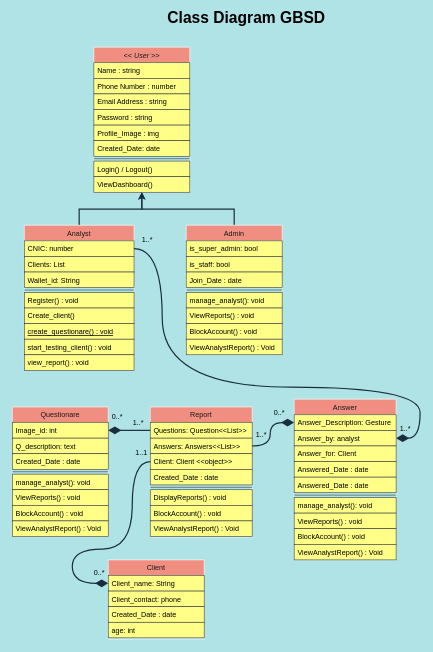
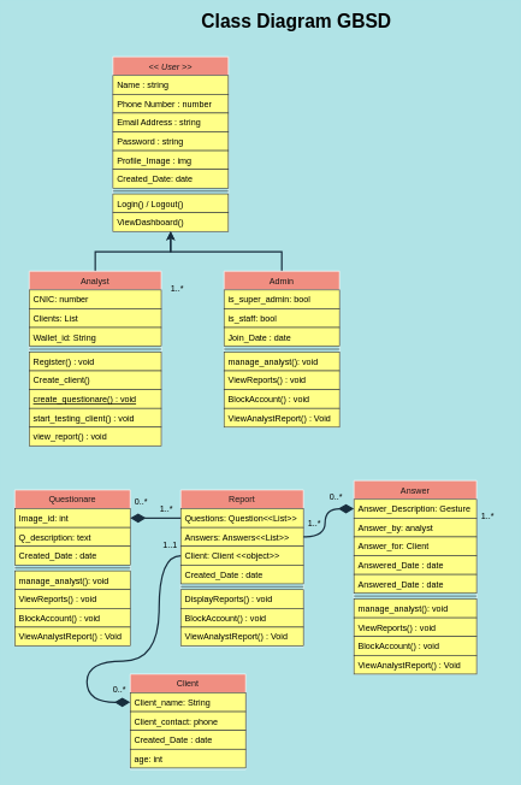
  <mxCell id="0" />
  <mxCell id="1" parent="0" />
  <mxCell id="2" value="&lt;&lt; User &gt;&gt;" style="swimlane;fontStyle=2;align=center;verticalAlign=top;childLayout=stackLayout;horizontal=1;startSize=26;horizontalStack=0;resizeParent=1;resizeLast=0;collapsible=1;marginBottom=0;rounded=0;shadow=0;strokeWidth=1;fillColor=#F08E81;strokeColor=#FFFFFF;fontColor=#1A1A1A;" vertex="1" parent="1"><mxGeometry x="156" y="78" width="160" height="242" as="geometry"><mxRectangle x="230" y="140" width="160" height="26" as="alternateBounds" /></mxGeometry></mxCell>
  <mxCell id="3" value="Name : string" style="text;align=left;verticalAlign=top;spacingLeft=4;spacingRight=4;overflow=hidden;rotatable=0;points=[[0,0.5],[1,0.5]];portConstraint=eastwest;fillColor=#ffff88;strokeColor=#36393d;" vertex="1" parent="2"><mxGeometry y="26" width="160" height="26" as="geometry" /></mxCell>
  <mxCell id="4" value="Phone Number : number" style="text;align=left;verticalAlign=top;spacingLeft=4;spacingRight=4;overflow=hidden;rotatable=0;points=[[0,0.5],[1,0.5]];portConstraint=eastwest;rounded=0;shadow=0;html=0;fillColor=#ffff88;strokeColor=#36393d;" vertex="1" parent="2"><mxGeometry y="52" width="160" height="26" as="geometry" /></mxCell>
  <mxCell id="5" value="Email Address : string" style="text;align=left;verticalAlign=top;spacingLeft=4;spacingRight=4;overflow=hidden;rotatable=0;points=[[0,0.5],[1,0.5]];portConstraint=eastwest;rounded=0;shadow=0;html=0;fillColor=#ffff88;strokeColor=#36393d;" vertex="1" parent="2"><mxGeometry y="78" width="160" height="26" as="geometry" /></mxCell>
  <mxCell id="6" value="Password : string" style="text;align=left;verticalAlign=top;spacingLeft=4;spacingRight=4;overflow=hidden;rotatable=0;points=[[0,0.5],[1,0.5]];portConstraint=eastwest;rounded=0;shadow=0;html=0;fillColor=#ffff88;strokeColor=#36393d;" vertex="1" parent="2"><mxGeometry y="104" width="160" height="26" as="geometry" /></mxCell>
  <mxCell id="7" value="Profile_Image : img" style="text;align=left;verticalAlign=top;spacingLeft=4;spacingRight=4;overflow=hidden;rotatable=0;points=[[0,0.5],[1,0.5]];portConstraint=eastwest;rounded=0;shadow=0;html=0;fillColor=#ffff88;strokeColor=#36393d;" vertex="1" parent="2"><mxGeometry y="130" width="160" height="26" as="geometry" /></mxCell>
  <mxCell id="8" value="Created_Date: date" style="text;align=left;verticalAlign=top;spacingLeft=4;spacingRight=4;overflow=hidden;rotatable=0;points=[[0,0.5],[1,0.5]];portConstraint=eastwest;rounded=0;shadow=0;html=0;fillColor=#ffff88;strokeColor=#36393d;" vertex="1" parent="2"><mxGeometry y="156" width="160" height="26" as="geometry" /></mxCell>
  <mxCell id="9" value="" style="line;html=1;strokeWidth=1;align=left;verticalAlign=middle;spacingTop=-1;spacingLeft=3;spacingRight=3;rotatable=0;labelPosition=right;points=[];portConstraint=eastwest;labelBackgroundColor=#B0E3E6;fillColor=#ffff88;strokeColor=#36393d;" vertex="1" parent="2"><mxGeometry y="182" width="160" height="8" as="geometry" /></mxCell>
  <mxCell id="10" value="Login() / Logout()" style="text;align=left;verticalAlign=top;spacingLeft=4;spacingRight=4;overflow=hidden;rotatable=0;points=[[0,0.5],[1,0.5]];portConstraint=eastwest;fillColor=#ffff88;strokeColor=#36393d;" vertex="1" parent="2"><mxGeometry y="190" width="160" height="26" as="geometry" /></mxCell>
  <mxCell id="11" value="ViewDashboard()" style="text;align=left;verticalAlign=top;spacingLeft=4;spacingRight=4;overflow=hidden;rotatable=0;points=[[0,0.5],[1,0.5]];portConstraint=eastwest;fillColor=#ffff88;strokeColor=#36393d;" vertex="1" parent="2"><mxGeometry y="216" width="160" height="26" as="geometry" /></mxCell>
  <mxCell id="12" style="edgeStyle=elbowEdgeStyle;rounded=0;sketch=0;orthogonalLoop=1;jettySize=auto;html=1;exitX=0.5;exitY=0;exitDx=0;exitDy=0;entryX=0.5;entryY=1;entryDx=0;entryDy=0;fontColor=#1A1A1A;strokeColor=#182E3E;elbow=vertical;strokeWidth=2;" edge="1" parent="1" source="13" target="2"><mxGeometry relative="1" as="geometry" /></mxCell>
  <mxCell id="13" value="Analyst" style="swimlane;fontStyle=0;align=center;verticalAlign=top;childLayout=stackLayout;horizontal=1;startSize=26;horizontalStack=0;resizeParent=1;resizeLast=0;collapsible=1;marginBottom=0;rounded=0;shadow=0;strokeWidth=1;fillColor=#F08E81;strokeColor=#FFFFFF;fontColor=#1A1A1A;" vertex="1" parent="1"><mxGeometry x="40" y="375" width="183" height="242" as="geometry"><mxRectangle x="130" y="380" width="160" height="26" as="alternateBounds" /></mxGeometry></mxCell>
  <mxCell id="14" value="CNIC: number" style="text;align=left;verticalAlign=top;spacingLeft=4;spacingRight=4;overflow=hidden;rotatable=0;points=[[0,0.5],[1,0.5]];portConstraint=eastwest;fillColor=#ffff88;strokeColor=#36393d;" vertex="1" parent="13"><mxGeometry y="26" width="183" height="26" as="geometry" /></mxCell>
  <mxCell id="15" value="Clients: List" style="text;align=left;verticalAlign=top;spacingLeft=4;spacingRight=4;overflow=hidden;rotatable=0;points=[[0,0.5],[1,0.5]];portConstraint=eastwest;fillColor=#ffff88;strokeColor=#36393d;" vertex="1" parent="13"><mxGeometry y="52" width="183" height="26" as="geometry" /></mxCell>
  <mxCell id="16" value="Wallet_id: String" style="text;align=left;verticalAlign=top;spacingLeft=4;spacingRight=4;overflow=hidden;rotatable=0;points=[[0,0.5],[1,0.5]];portConstraint=eastwest;fillColor=#ffff88;strokeColor=#36393d;" vertex="1" parent="13"><mxGeometry y="78" width="183" height="26" as="geometry" /></mxCell>
  <mxCell id="17" value="" style="line;html=1;strokeWidth=1;align=left;verticalAlign=middle;spacingTop=-1;spacingLeft=3;spacingRight=3;rotatable=0;labelPosition=right;points=[];portConstraint=eastwest;labelBackgroundColor=#B0E3E6;fillColor=#ffff88;strokeColor=#36393d;" vertex="1" parent="13"><mxGeometry y="104" width="183" height="8" as="geometry" /></mxCell>
  <mxCell id="18" value="Register() : void" style="text;align=left;verticalAlign=top;spacingLeft=4;spacingRight=4;overflow=hidden;rotatable=0;points=[[0,0.5],[1,0.5]];portConstraint=eastwest;fillColor=#ffff88;strokeColor=#36393d;" vertex="1" parent="13"><mxGeometry y="112" width="183" height="26" as="geometry" /></mxCell>
  <mxCell id="19" value="Create_client()" style="text;align=left;verticalAlign=top;spacingLeft=4;spacingRight=4;overflow=hidden;rotatable=0;points=[[0,0.5],[1,0.5]];portConstraint=eastwest;fillColor=#ffff88;strokeColor=#36393d;" vertex="1" parent="13"><mxGeometry y="138" width="183" height="26" as="geometry" /></mxCell>
  <mxCell id="20" value="create_questionare() : void" style="text;align=left;verticalAlign=top;spacingLeft=4;spacingRight=4;overflow=hidden;rotatable=0;points=[[0,0.5],[1,0.5]];portConstraint=eastwest;fontStyle=4;fillColor=#ffff88;strokeColor=#36393d;" vertex="1" parent="13"><mxGeometry y="164" width="183" height="26" as="geometry" /></mxCell>
  <mxCell id="21" value="start_testing_client() : void" style="text;align=left;verticalAlign=top;spacingLeft=4;spacingRight=4;overflow=hidden;rotatable=0;points=[[0,0.5],[1,0.5]];portConstraint=eastwest;fillColor=#ffff88;strokeColor=#36393d;" vertex="1" parent="13"><mxGeometry y="190" width="183" height="26" as="geometry" /></mxCell>
  <mxCell id="22" value="view_report() : void" style="text;align=left;verticalAlign=top;spacingLeft=4;spacingRight=4;overflow=hidden;rotatable=0;points=[[0,0.5],[1,0.5]];portConstraint=eastwest;fillColor=#ffff88;strokeColor=#36393d;" vertex="1" parent="13"><mxGeometry y="216" width="183" height="26" as="geometry" /></mxCell>
  <mxCell id="23" style="edgeStyle=elbowEdgeStyle;rounded=0;sketch=0;orthogonalLoop=1;jettySize=auto;elbow=vertical;html=1;exitX=0.5;exitY=0;exitDx=0;exitDy=0;entryX=0.5;entryY=1;entryDx=0;entryDy=0;fontColor=#1A1A1A;strokeColor=#182E3E;strokeWidth=2;" edge="1" parent="1" source="24" target="2"><mxGeometry relative="1" as="geometry" /></mxCell>
  <mxCell id="24" value="Admin" style="swimlane;fontStyle=0;align=center;verticalAlign=top;childLayout=stackLayout;horizontal=1;startSize=26;horizontalStack=0;resizeParent=1;resizeLast=0;collapsible=1;marginBottom=0;rounded=0;shadow=0;strokeWidth=1;fillColor=#F08E81;strokeColor=#FFFFFF;fontColor=#1A1A1A;" vertex="1" parent="1"><mxGeometry x="310" y="375" width="160" height="216" as="geometry"><mxRectangle x="340" y="380" width="170" height="26" as="alternateBounds" /></mxGeometry></mxCell>
  <mxCell id="25" value="is_super_admin: bool" style="text;align=left;verticalAlign=top;spacingLeft=4;spacingRight=4;overflow=hidden;rotatable=0;points=[[0,0.5],[1,0.5]];portConstraint=eastwest;fillColor=#ffff88;strokeColor=#36393d;" vertex="1" parent="24"><mxGeometry y="26" width="160" height="26" as="geometry" /></mxCell>
  <mxCell id="26" value="is_staff: bool" style="text;align=left;verticalAlign=top;spacingLeft=4;spacingRight=4;overflow=hidden;rotatable=0;points=[[0,0.5],[1,0.5]];portConstraint=eastwest;fillColor=#ffff88;strokeColor=#36393d;" vertex="1" parent="24"><mxGeometry y="52" width="160" height="26" as="geometry" /></mxCell>
  <mxCell id="27" value="Join_Date : date" style="text;align=left;verticalAlign=top;spacingLeft=4;spacingRight=4;overflow=hidden;rotatable=0;points=[[0,0.5],[1,0.5]];portConstraint=eastwest;fillColor=#ffff88;strokeColor=#36393d;" vertex="1" parent="24"><mxGeometry y="78" width="160" height="26" as="geometry" /></mxCell>
  <mxCell id="28" value="" style="line;html=1;strokeWidth=1;align=left;verticalAlign=middle;spacingTop=-1;spacingLeft=3;spacingRight=3;rotatable=0;labelPosition=right;points=[];portConstraint=eastwest;labelBackgroundColor=#B0E3E6;fillColor=#ffff88;strokeColor=#36393d;" vertex="1" parent="24"><mxGeometry y="104" width="160" height="8" as="geometry" /></mxCell>
  <mxCell id="29" value="manage_analyst(): void" style="text;align=left;verticalAlign=top;spacingLeft=4;spacingRight=4;overflow=hidden;rotatable=0;points=[[0,0.5],[1,0.5]];portConstraint=eastwest;fillColor=#ffff88;strokeColor=#36393d;" vertex="1" parent="24"><mxGeometry y="112" width="160" height="26" as="geometry" /></mxCell>
  <mxCell id="30" value="ViewReports() : void" style="text;align=left;verticalAlign=top;spacingLeft=4;spacingRight=4;overflow=hidden;rotatable=0;points=[[0,0.5],[1,0.5]];portConstraint=eastwest;fillColor=#ffff88;strokeColor=#36393d;" vertex="1" parent="24"><mxGeometry y="138" width="160" height="26" as="geometry" /></mxCell>
  <mxCell id="31" value="BlockAccount() : void" style="text;align=left;verticalAlign=top;spacingLeft=4;spacingRight=4;overflow=hidden;rotatable=0;points=[[0,0.5],[1,0.5]];portConstraint=eastwest;fillColor=#ffff88;strokeColor=#36393d;" vertex="1" parent="24"><mxGeometry y="164" width="160" height="26" as="geometry" /></mxCell>
  <mxCell id="32" value="ViewAnalystReport() : Void" style="text;align=left;verticalAlign=top;spacingLeft=4;spacingRight=4;overflow=hidden;rotatable=0;points=[[0,0.5],[1,0.5]];portConstraint=eastwest;fillColor=#ffff88;strokeColor=#36393d;" vertex="1" parent="24"><mxGeometry y="190" width="160" height="26" as="geometry" /></mxCell>
  <mxCell id="33" value="&lt;font style=&quot;font-size: 26px&quot;&gt;&lt;b&gt;Class Diagram GBSD&lt;/b&gt;&lt;/font&gt;" style="text;html=1;align=center;verticalAlign=middle;resizable=0;points=[];autosize=1;strokeColor=none;fillColor=none;fontColor=#000000;" vertex="1" parent="1"><mxGeometry x="270" y="20" width="280" height="20" as="geometry" /></mxCell>
  <mxCell id="34" value="Questionare" style="swimlane;fontStyle=0;align=center;verticalAlign=top;childLayout=stackLayout;horizontal=1;startSize=26;horizontalStack=0;resizeParent=1;resizeLast=0;collapsible=1;marginBottom=0;rounded=0;shadow=0;strokeWidth=1;fillColor=#F08E81;strokeColor=#FFFFFF;fontColor=#1A1A1A;" vertex="1" parent="1"><mxGeometry x="20" y="678" width="160" height="216" as="geometry"><mxRectangle x="340" y="380" width="170" height="26" as="alternateBounds" /></mxGeometry></mxCell>
  <mxCell id="35" value="Image_id: int" style="text;align=left;verticalAlign=top;spacingLeft=4;spacingRight=4;overflow=hidden;rotatable=0;points=[[0,0.5],[1,0.5]];portConstraint=eastwest;fillColor=#ffff88;strokeColor=#36393d;" vertex="1" parent="34"><mxGeometry y="26" width="160" height="26" as="geometry" /></mxCell>
  <mxCell id="36" value="Q_description: text" style="text;align=left;verticalAlign=top;spacingLeft=4;spacingRight=4;overflow=hidden;rotatable=0;points=[[0,0.5],[1,0.5]];portConstraint=eastwest;fillColor=#ffff88;strokeColor=#36393d;" vertex="1" parent="34"><mxGeometry y="52" width="160" height="26" as="geometry" /></mxCell>
  <mxCell id="37" value="Created_Date : date" style="text;align=left;verticalAlign=top;spacingLeft=4;spacingRight=4;overflow=hidden;rotatable=0;points=[[0,0.5],[1,0.5]];portConstraint=eastwest;fillColor=#ffff88;strokeColor=#36393d;" vertex="1" parent="34"><mxGeometry y="78" width="160" height="26" as="geometry" /></mxCell>
  <mxCell id="38" value="" style="line;html=1;strokeWidth=1;align=left;verticalAlign=middle;spacingTop=-1;spacingLeft=3;spacingRight=3;rotatable=0;labelPosition=right;points=[];portConstraint=eastwest;labelBackgroundColor=#B0E3E6;fillColor=#ffff88;strokeColor=#36393d;" vertex="1" parent="34"><mxGeometry y="104" width="160" height="8" as="geometry" /></mxCell>
  <mxCell id="39" value="manage_analyst(): void" style="text;align=left;verticalAlign=top;spacingLeft=4;spacingRight=4;overflow=hidden;rotatable=0;points=[[0,0.5],[1,0.5]];portConstraint=eastwest;fillColor=#ffff88;strokeColor=#36393d;" vertex="1" parent="34"><mxGeometry y="112" width="160" height="26" as="geometry" /></mxCell>
  <mxCell id="40" value="ViewReports() : void" style="text;align=left;verticalAlign=top;spacingLeft=4;spacingRight=4;overflow=hidden;rotatable=0;points=[[0,0.5],[1,0.5]];portConstraint=eastwest;fillColor=#ffff88;strokeColor=#36393d;" vertex="1" parent="34"><mxGeometry y="138" width="160" height="26" as="geometry" /></mxCell>
  <mxCell id="41" value="BlockAccount() : void" style="text;align=left;verticalAlign=top;spacingLeft=4;spacingRight=4;overflow=hidden;rotatable=0;points=[[0,0.5],[1,0.5]];portConstraint=eastwest;fillColor=#ffff88;strokeColor=#36393d;" vertex="1" parent="34"><mxGeometry y="164" width="160" height="26" as="geometry" /></mxCell>
  <mxCell id="42" value="ViewAnalystReport() : Void" style="text;align=left;verticalAlign=top;spacingLeft=4;spacingRight=4;overflow=hidden;rotatable=0;points=[[0,0.5],[1,0.5]];portConstraint=eastwest;fillColor=#ffff88;strokeColor=#36393d;" vertex="1" parent="34"><mxGeometry y="190" width="160" height="26" as="geometry" /></mxCell>
- <mxCell id="43" style="edgeStyle=orthogonalEdgeStyle;rounded=0;sketch=0;orthogonalLoop=1;jettySize=auto;html=1;exitX=1;exitY=0.5;exitDx=0;exitDy=0;entryX=1;entryY=0.5;entryDx=0;entryDy=0;fontSize=26;fontColor=#000000;strokeColor=#182E3E;strokeWidth=2;curved=1;endArrow=none;endFill=0;startArrow=diamondThin;startFill=1;sourcePerimeterSpacing=14;targetPerimeterSpacing=15;endSize=8;startSize=16;" edge="1" parent="1" source="46" target="14"><mxGeometry relative="1" as="geometry"><Array as="points"><mxPoint x="700" y="730" /><mxPoint x="700" y="645" /><mxPoint x="270" y="645" /><mxPoint x="270" y="414" /></Array></mxGeometry></mxCell>
  <mxCell id="44" value="Answer" style="swimlane;fontStyle=0;align=center;verticalAlign=top;childLayout=stackLayout;horizontal=1;startSize=26;horizontalStack=0;resizeParent=1;resizeLast=0;collapsible=1;marginBottom=0;rounded=0;shadow=0;strokeWidth=1;fillColor=#F08E81;strokeColor=#FFFFFF;fontColor=#1A1A1A;" vertex="1" parent="1"><mxGeometry x="490" y="665" width="170" height="268" as="geometry"><mxRectangle x="340" y="380" width="170" height="26" as="alternateBounds" /></mxGeometry></mxCell>
  <mxCell id="45" value="Answer_Description: Gesture" style="text;align=left;verticalAlign=top;spacingLeft=4;spacingRight=4;overflow=hidden;rotatable=0;points=[[0,0.5],[1,0.5]];portConstraint=eastwest;fillColor=#ffff88;strokeColor=#36393d;" vertex="1" parent="44"><mxGeometry y="26" width="170" height="26" as="geometry" /></mxCell>
  <mxCell id="46" value="Answer_by: analyst" style="text;align=left;verticalAlign=top;spacingLeft=4;spacingRight=4;overflow=hidden;rotatable=0;points=[[0,0.5],[1,0.5]];portConstraint=eastwest;fillColor=#ffff88;strokeColor=#36393d;" vertex="1" parent="44"><mxGeometry y="52" width="170" height="26" as="geometry" /></mxCell>
  <mxCell id="47" value="Answer_for: Client" style="text;align=left;verticalAlign=top;spacingLeft=4;spacingRight=4;overflow=hidden;rotatable=0;points=[[0,0.5],[1,0.5]];portConstraint=eastwest;fillColor=#ffff88;strokeColor=#36393d;" vertex="1" parent="44"><mxGeometry y="78" width="170" height="26" as="geometry" /></mxCell>
  <mxCell id="48" value="Answered_Date : date" style="text;align=left;verticalAlign=top;spacingLeft=4;spacingRight=4;overflow=hidden;rotatable=0;points=[[0,0.5],[1,0.5]];portConstraint=eastwest;fillColor=#ffff88;strokeColor=#36393d;" vertex="1" parent="44"><mxGeometry y="104" width="170" height="26" as="geometry" /></mxCell>
  <mxCell id="49" value="Answered_Date : date" style="text;align=left;verticalAlign=top;spacingLeft=4;spacingRight=4;overflow=hidden;rotatable=0;points=[[0,0.5],[1,0.5]];portConstraint=eastwest;fillColor=#ffff88;strokeColor=#36393d;" vertex="1" parent="44"><mxGeometry y="130" width="170" height="26" as="geometry" /></mxCell>
  <mxCell id="50" value="" style="line;html=1;strokeWidth=1;align=left;verticalAlign=middle;spacingTop=-1;spacingLeft=3;spacingRight=3;rotatable=0;labelPosition=right;points=[];portConstraint=eastwest;labelBackgroundColor=#B0E3E6;fillColor=#ffff88;strokeColor=#36393d;" vertex="1" parent="44"><mxGeometry y="156" width="170" height="8" as="geometry" /></mxCell>
  <mxCell id="51" value="manage_analyst(): void" style="text;align=left;verticalAlign=top;spacingLeft=4;spacingRight=4;overflow=hidden;rotatable=0;points=[[0,0.5],[1,0.5]];portConstraint=eastwest;fillColor=#ffff88;strokeColor=#36393d;" vertex="1" parent="44"><mxGeometry y="164" width="170" height="26" as="geometry" /></mxCell>
  <mxCell id="52" value="ViewReports() : void" style="text;align=left;verticalAlign=top;spacingLeft=4;spacingRight=4;overflow=hidden;rotatable=0;points=[[0,0.5],[1,0.5]];portConstraint=eastwest;fillColor=#ffff88;strokeColor=#36393d;" vertex="1" parent="44"><mxGeometry y="190" width="170" height="26" as="geometry" /></mxCell>
  <mxCell id="53" value="BlockAccount() : void" style="text;align=left;verticalAlign=top;spacingLeft=4;spacingRight=4;overflow=hidden;rotatable=0;points=[[0,0.5],[1,0.5]];portConstraint=eastwest;fillColor=#ffff88;strokeColor=#36393d;" vertex="1" parent="44"><mxGeometry y="216" width="170" height="26" as="geometry" /></mxCell>
  <mxCell id="54" value="ViewAnalystReport() : Void" style="text;align=left;verticalAlign=top;spacingLeft=4;spacingRight=4;overflow=hidden;rotatable=0;points=[[0,0.5],[1,0.5]];portConstraint=eastwest;fillColor=#ffff88;strokeColor=#36393d;" vertex="1" parent="44"><mxGeometry y="242" width="170" height="26" as="geometry" /></mxCell>
  <mxCell id="55" value="Report" style="swimlane;fontStyle=0;align=center;verticalAlign=top;childLayout=stackLayout;horizontal=1;startSize=26;horizontalStack=0;resizeParent=1;resizeLast=0;collapsible=1;marginBottom=0;rounded=0;shadow=0;strokeWidth=1;fillColor=#F08E81;strokeColor=#FFFFFF;fontColor=#1A1A1A;" vertex="1" parent="1"><mxGeometry x="250" y="678" width="170" height="217" as="geometry"><mxRectangle x="340" y="380" width="170" height="26" as="alternateBounds" /></mxGeometry></mxCell>
  <mxCell id="56" value="Questions: Question&lt;&lt;List&gt;&gt;" style="text;align=left;verticalAlign=top;spacingLeft=4;spacingRight=4;overflow=hidden;rotatable=0;points=[[0,0.5],[1,0.5]];portConstraint=eastwest;fillColor=#ffff88;strokeColor=#36393d;" vertex="1" parent="55"><mxGeometry y="26" width="170" height="26" as="geometry" /></mxCell>
  <mxCell id="57" value="Answers: Answers&lt;&lt;List&gt;&gt;" style="text;align=left;verticalAlign=top;spacingLeft=4;spacingRight=4;overflow=hidden;rotatable=0;points=[[0,0.5],[1,0.5]];portConstraint=eastwest;fillColor=#ffff88;strokeColor=#36393d;" vertex="1" parent="55"><mxGeometry y="52" width="170" height="26" as="geometry" /></mxCell>
  <mxCell id="58" value="Client: Client &lt;&lt;object&gt;&gt;" style="text;align=left;verticalAlign=top;spacingLeft=4;spacingRight=4;overflow=hidden;rotatable=0;points=[[0,0.5],[1,0.5]];portConstraint=eastwest;fillColor=#ffff88;strokeColor=#36393d;" vertex="1" parent="55"><mxGeometry y="78" width="170" height="26" as="geometry" /></mxCell>
  <mxCell id="59" value="Created_Date : date" style="text;align=left;verticalAlign=top;spacingLeft=4;spacingRight=4;overflow=hidden;rotatable=0;points=[[0,0.5],[1,0.5]];portConstraint=eastwest;fillColor=#ffff88;strokeColor=#36393d;" vertex="1" parent="55"><mxGeometry y="104" width="170" height="26" as="geometry" /></mxCell>
  <mxCell id="60" value="" style="line;html=1;strokeWidth=1;align=left;verticalAlign=middle;spacingTop=-1;spacingLeft=3;spacingRight=3;rotatable=0;labelPosition=right;points=[];portConstraint=eastwest;labelBackgroundColor=#B0E3E6;fillColor=#ffff88;strokeColor=#36393d;" vertex="1" parent="55"><mxGeometry y="130" width="170" height="8" as="geometry" /></mxCell>
  <mxCell id="61" value="DisplayReports() : void" style="text;align=left;verticalAlign=top;spacingLeft=4;spacingRight=4;overflow=hidden;rotatable=0;points=[[0,0.5],[1,0.5]];portConstraint=eastwest;fillColor=#ffff88;strokeColor=#36393d;" vertex="1" parent="55"><mxGeometry y="138" width="170" height="26" as="geometry" /></mxCell>
  <mxCell id="62" value="BlockAccount() : void" style="text;align=left;verticalAlign=top;spacingLeft=4;spacingRight=4;overflow=hidden;rotatable=0;points=[[0,0.5],[1,0.5]];portConstraint=eastwest;fillColor=#ffff88;strokeColor=#36393d;" vertex="1" parent="55"><mxGeometry y="164" width="170" height="26" as="geometry" /></mxCell>
  <mxCell id="63" value="ViewAnalystReport() : Void" style="text;align=left;verticalAlign=top;spacingLeft=4;spacingRight=4;overflow=hidden;rotatable=0;points=[[0,0.5],[1,0.5]];portConstraint=eastwest;fillColor=#ffff88;strokeColor=#36393d;" vertex="1" parent="55"><mxGeometry y="190" width="170" height="26" as="geometry" /></mxCell>
  <mxCell id="64" value="Client" style="swimlane;fontStyle=0;align=center;verticalAlign=top;childLayout=stackLayout;horizontal=1;startSize=26;horizontalStack=0;resizeParent=1;resizeLast=0;collapsible=1;marginBottom=0;rounded=0;shadow=0;strokeWidth=1;fillColor=#F08E81;strokeColor=#FFFFFF;fontColor=#1A1A1A;" vertex="1" parent="1"><mxGeometry x="180" y="933" width="160" height="132" as="geometry"><mxRectangle x="340" y="380" width="170" height="26" as="alternateBounds" /></mxGeometry></mxCell>
  <mxCell id="65" value="Client_name: String" style="text;align=left;verticalAlign=top;spacingLeft=4;spacingRight=4;overflow=hidden;rotatable=0;points=[[0,0.5],[1,0.5]];portConstraint=eastwest;fillColor=#ffff88;strokeColor=#36393d;" vertex="1" parent="64"><mxGeometry y="26" width="160" height="26" as="geometry" /></mxCell>
  <mxCell id="66" value="Client_contact: phone" style="text;align=left;verticalAlign=top;spacingLeft=4;spacingRight=4;overflow=hidden;rotatable=0;points=[[0,0.5],[1,0.5]];portConstraint=eastwest;fillColor=#ffff88;strokeColor=#36393d;" vertex="1" parent="64"><mxGeometry y="52" width="160" height="26" as="geometry" /></mxCell>
  <mxCell id="67" value="Created_Date : date" style="text;align=left;verticalAlign=top;spacingLeft=4;spacingRight=4;overflow=hidden;rotatable=0;points=[[0,0.5],[1,0.5]];portConstraint=eastwest;fillColor=#ffff88;strokeColor=#36393d;" vertex="1" parent="64"><mxGeometry y="78" width="160" height="26" as="geometry" /></mxCell>
  <mxCell id="68" value="age: int" style="text;align=left;verticalAlign=top;spacingLeft=4;spacingRight=4;overflow=hidden;rotatable=0;points=[[0,0.5],[1,0.5]];portConstraint=eastwest;fillColor=#ffff88;strokeColor=#36393d;" vertex="1" parent="64"><mxGeometry y="104" width="160" height="26" as="geometry" /></mxCell>
  <mxCell id="69" value="&lt;font style=&quot;font-size: 12px&quot;&gt;1..*&lt;/font&gt;" style="text;html=1;align=center;verticalAlign=middle;resizable=0;points=[];autosize=1;strokeColor=none;fillColor=none;fontSize=26;fontColor=#000000;" vertex="1" parent="1"><mxGeometry x="230" y="375" width="30" height="40" as="geometry" /></mxCell>
  <mxCell id="70" value="1..*" style="text;html=1;align=center;verticalAlign=middle;resizable=0;points=[];autosize=1;strokeColor=none;fillColor=none;fontSize=12;fontColor=#000000;" vertex="1" parent="1"><mxGeometry x="660" y="705" width="30" height="20" as="geometry" /></mxCell>
  <mxCell id="71" style="edgeStyle=orthogonalEdgeStyle;curved=1;rounded=0;sketch=0;orthogonalLoop=1;jettySize=auto;html=1;exitX=0;exitY=0.5;exitDx=0;exitDy=0;entryX=0;entryY=0.5;entryDx=0;entryDy=0;fontSize=12;fontColor=#000000;startArrow=diamondThin;startFill=1;endArrow=none;endFill=0;startSize=16;endSize=8;sourcePerimeterSpacing=14;targetPerimeterSpacing=15;strokeColor=#182E3E;strokeWidth=2;" edge="1" parent="1" source="65" target="58"><mxGeometry relative="1" as="geometry"><Array as="points"><mxPoint x="120" y="972" /><mxPoint x="120" y="915" /><mxPoint x="220" y="915" /><mxPoint x="220" y="769" /></Array></mxGeometry></mxCell>
  <mxCell id="72" value="0..*" style="text;html=1;align=center;verticalAlign=middle;resizable=0;points=[];autosize=1;strokeColor=none;fillColor=none;fontSize=12;fontColor=#000000;" vertex="1" parent="1"><mxGeometry x="150" y="945" width="30" height="20" as="geometry" /></mxCell>
  <mxCell id="73" value="1..1" style="text;html=1;align=center;verticalAlign=middle;resizable=0;points=[];autosize=1;strokeColor=none;fillColor=none;fontSize=12;fontColor=#000000;" vertex="1" parent="1"><mxGeometry x="215" y="745" width="40" height="20" as="geometry" /></mxCell>
  <mxCell id="74" style="edgeStyle=orthogonalEdgeStyle;curved=1;rounded=0;sketch=0;orthogonalLoop=1;jettySize=auto;html=1;exitX=1;exitY=0.5;exitDx=0;exitDy=0;entryX=0;entryY=0.5;entryDx=0;entryDy=0;fontSize=12;fontColor=#000000;startArrow=diamondThin;startFill=1;endArrow=none;endFill=0;startSize=16;endSize=8;sourcePerimeterSpacing=14;targetPerimeterSpacing=15;strokeColor=#182E3E;strokeWidth=2;" edge="1" parent="1" source="35" target="56"><mxGeometry relative="1" as="geometry" /></mxCell>
  <mxCell id="75" style="edgeStyle=orthogonalEdgeStyle;curved=1;rounded=0;sketch=0;orthogonalLoop=1;jettySize=auto;html=1;exitX=0;exitY=0.5;exitDx=0;exitDy=0;entryX=1;entryY=0.5;entryDx=0;entryDy=0;fontSize=12;fontColor=#000000;startArrow=diamondThin;startFill=1;endArrow=none;endFill=0;startSize=16;endSize=8;sourcePerimeterSpacing=14;targetPerimeterSpacing=15;strokeColor=#182E3E;strokeWidth=2;" edge="1" parent="1" source="45" target="57"><mxGeometry relative="1" as="geometry" /></mxCell>
  <mxCell id="76" value="1..*" style="text;html=1;align=center;verticalAlign=middle;resizable=0;points=[];autosize=1;strokeColor=none;fillColor=none;fontSize=12;fontColor=#000000;" vertex="1" parent="1"><mxGeometry x="420" y="715" width="30" height="20" as="geometry" /></mxCell>
  <mxCell id="77" value="0..*" style="text;html=1;align=center;verticalAlign=middle;resizable=0;points=[];autosize=1;strokeColor=none;fillColor=none;fontSize=12;fontColor=#000000;" vertex="1" parent="1"><mxGeometry x="450" y="678" width="30" height="20" as="geometry" /></mxCell>
  <mxCell id="78" value="0..*" style="text;html=1;align=center;verticalAlign=middle;resizable=0;points=[];autosize=1;strokeColor=none;fillColor=none;fontSize=12;fontColor=#000000;" vertex="1" parent="1"><mxGeometry x="180" y="685" width="30" height="20" as="geometry" /></mxCell>
  <mxCell id="79" value="1..*" style="text;html=1;align=center;verticalAlign=middle;resizable=0;points=[];autosize=1;strokeColor=none;fillColor=none;fontSize=12;fontColor=#000000;" vertex="1" parent="1"><mxGeometry x="215" y="695" width="30" height="20" as="geometry" /></mxCell>
